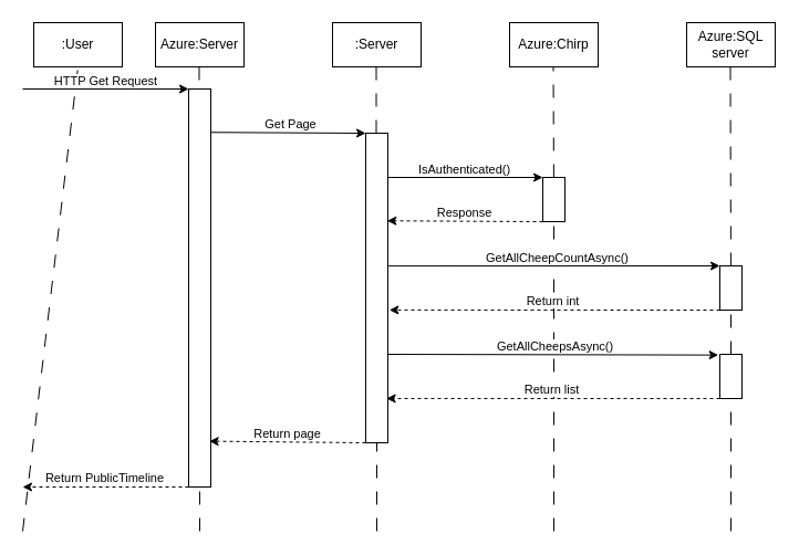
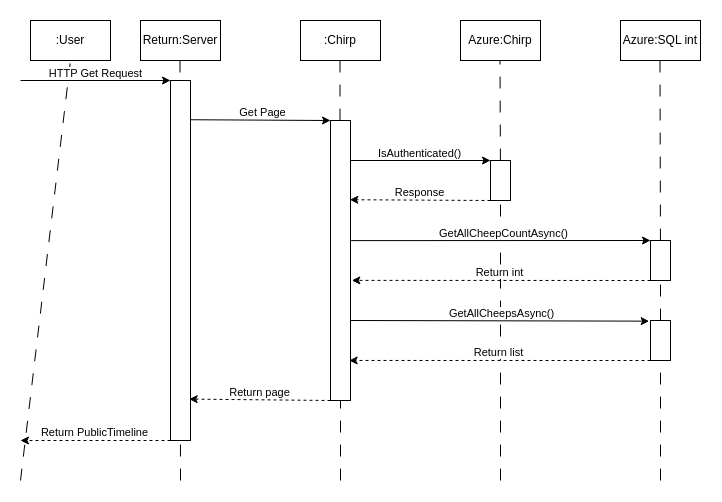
  <mxCell id="0" />
  <mxCell id="1" parent="0" />
  <mxCell id="2" value=":User" style="rounded=0;whiteSpace=wrap;html=1;" vertex="1" parent="1"><mxGeometry x="30" y="20" width="80" height="40" as="geometry" /></mxCell>
- <mxCell id="3" value="Azure:Server" style="rounded=0;whiteSpace=wrap;html=1;" vertex="1" parent="1"><mxGeometry x="140" y="20" width="80" height="40" as="geometry" /></mxCell>
- <mxCell id="4" value=":Server" style="rounded=0;whiteSpace=wrap;html=1;" vertex="1" parent="1"><mxGeometry x="300" y="20" width="80" height="40" as="geometry" /></mxCell>
+ <mxCell id="3" value="Return:Server" style="rounded=0;whiteSpace=wrap;html=1;" vertex="1" parent="1"><mxGeometry x="140" y="20" width="80" height="40" as="geometry" /></mxCell>
+ <mxCell id="4" value=":Chirp" style="rounded=0;whiteSpace=wrap;html=1;" vertex="1" parent="1"><mxGeometry x="300" y="20" width="80" height="40" as="geometry" /></mxCell>
  <mxCell id="5" value="Azure:Chirp" style="rounded=0;whiteSpace=wrap;html=1;" vertex="1" parent="1"><mxGeometry x="460" y="20" width="80" height="40" as="geometry" /></mxCell>
- <mxCell id="6" value="Azure:SQL server" style="rounded=0;whiteSpace=wrap;html=1;" vertex="1" parent="1"><mxGeometry x="620" y="20" width="80" height="40" as="geometry" /></mxCell>
+ <mxCell id="6" value="Azure:SQL int" style="rounded=0;whiteSpace=wrap;html=1;" vertex="1" parent="1"><mxGeometry x="620" y="20" width="80" height="40" as="geometry" /></mxCell>
  <mxCell id="7" value="" style="endArrow=none;dashed=1;html=1;rounded=0;entryX=0.5;entryY=1;entryDx=0;entryDy=0;dashPattern=12 12;" edge="1" parent="1" target="2"><mxGeometry width="50" height="50" relative="1" as="geometry"><mxPoint x="20" y="480" as="sourcePoint" /><mxPoint x="360" y="180" as="targetPoint" /></mxGeometry></mxCell>
  <mxCell id="8" value="" style="endArrow=none;dashed=1;html=1;rounded=0;entryX=0.5;entryY=1;entryDx=0;entryDy=0;dashPattern=12 12;" edge="1" parent="1" source="36"><mxGeometry width="50" height="50" relative="1" as="geometry"><mxPoint x="659.5" y="400" as="sourcePoint" /><mxPoint x="659.5" y="60" as="targetPoint" /></mxGeometry></mxCell>
  <mxCell id="9" value="" style="endArrow=none;dashed=1;html=1;rounded=0;entryX=0.5;entryY=1;entryDx=0;entryDy=0;dashPattern=12 12;" edge="1" parent="1"><mxGeometry width="50" height="50" relative="1" as="geometry"><mxPoint x="339.5" y="120" as="sourcePoint" /><mxPoint x="339.5" y="60" as="targetPoint" /><Array as="points" /></mxGeometry></mxCell>
  <mxCell id="10" value="" style="endArrow=none;dashed=1;html=1;rounded=0;entryX=0.5;entryY=1;entryDx=0;entryDy=0;dashPattern=12 12;" edge="1" parent="1"><mxGeometry width="50" height="50" relative="1" as="geometry"><mxPoint x="499.917" y="160" as="sourcePoint" /><mxPoint x="499.5" y="60" as="targetPoint" /></mxGeometry></mxCell>
  <mxCell id="11" value="" style="endArrow=none;dashed=1;html=1;rounded=0;entryX=0.5;entryY=1;entryDx=0;entryDy=0;dashPattern=12 12;" edge="1" parent="1"><mxGeometry width="50" height="50" relative="1" as="geometry"><mxPoint x="180" y="480" as="sourcePoint" /><mxPoint x="179.5" y="60" as="targetPoint" /></mxGeometry></mxCell>
  <mxCell id="12" value="" style="endArrow=classic;html=1;rounded=0;entryX=0;entryY=0;entryDx=0;entryDy=0;" edge="1" parent="1" target="24"><mxGeometry width="50" height="50" relative="1" as="geometry"><mxPoint x="20" y="80" as="sourcePoint" /><mxPoint x="180" y="80" as="targetPoint" /></mxGeometry></mxCell>
  <mxCell id="13" value="HTTP Get Request" style="edgeLabel;html=1;align=center;verticalAlign=middle;resizable=0;points=[];" vertex="1" connectable="0" parent="12"><mxGeometry x="-0.01" y="2" relative="1" as="geometry"><mxPoint y="-6" as="offset" /></mxGeometry></mxCell>
  <mxCell id="14" value="" style="endArrow=classic;html=1;rounded=0;entryX=0;entryY=0;entryDx=0;entryDy=0;" edge="1" parent="1" target="26"><mxGeometry width="50" height="50" relative="1" as="geometry"><mxPoint x="350" y="160" as="sourcePoint" /><mxPoint x="340" y="120" as="targetPoint" /></mxGeometry></mxCell>
  <mxCell id="15" value="IsAuthenticated()" style="edgeLabel;html=1;align=center;verticalAlign=middle;resizable=0;points=[];" vertex="1" connectable="0" parent="14"><mxGeometry x="-0.035" y="-1" relative="1" as="geometry"><mxPoint y="-9" as="offset" /></mxGeometry></mxCell>
  <mxCell id="16" value="" style="endArrow=classic;html=1;rounded=0;strokeColor=default;dashed=1;entryX=0.967;entryY=0.283;entryDx=0;entryDy=0;entryPerimeter=0;exitX=0;exitY=1;exitDx=0;exitDy=0;" edge="1" parent="1" source="26" target="30"><mxGeometry width="50" height="50" relative="1" as="geometry"><mxPoint x="340" y="160" as="sourcePoint" /><mxPoint x="190" y="160" as="targetPoint" /></mxGeometry></mxCell>
  <mxCell id="17" value="Response" style="edgeLabel;html=1;align=center;verticalAlign=middle;resizable=0;points=[];" vertex="1" connectable="0" parent="16"><mxGeometry x="0.017" y="-2" relative="1" as="geometry"><mxPoint y="-6" as="offset" /></mxGeometry></mxCell>
  <mxCell id="18" value="" style="endArrow=classic;html=1;rounded=0;exitX=1;exitY=0.109;exitDx=0;exitDy=0;exitPerimeter=0;entryX=0;entryY=0;entryDx=0;entryDy=0;" edge="1" parent="1" source="24" target="30"><mxGeometry width="50" height="50" relative="1" as="geometry"><mxPoint x="180" y="200" as="sourcePoint" /><mxPoint x="500" y="200" as="targetPoint" /></mxGeometry></mxCell>
  <mxCell id="19" value="Get Page" style="edgeLabel;html=1;align=center;verticalAlign=middle;resizable=0;points=[];" vertex="1" connectable="0" parent="18"><mxGeometry x="0.019" y="2" relative="1" as="geometry"><mxPoint y="-6" as="offset" /></mxGeometry></mxCell>
  <mxCell id="20" value="" style="endArrow=classic;html=1;rounded=0;strokeColor=default;dashed=1;entryX=0.933;entryY=0.885;entryDx=0;entryDy=0;entryPerimeter=0;exitX=0;exitY=1;exitDx=0;exitDy=0;" edge="1" parent="1" source="30" target="24"><mxGeometry width="50" height="50" relative="1" as="geometry"><mxPoint x="500" y="320" as="sourcePoint" /><mxPoint x="180" y="320" as="targetPoint" /></mxGeometry></mxCell>
  <mxCell id="21" value="Return page" style="edgeLabel;html=1;align=center;verticalAlign=middle;resizable=0;points=[];" vertex="1" connectable="0" parent="20"><mxGeometry x="0.017" y="-2" relative="1" as="geometry"><mxPoint y="-6" as="offset" /></mxGeometry></mxCell>
  <mxCell id="22" value="" style="endArrow=classic;html=1;rounded=0;strokeColor=default;dashed=1;exitX=0;exitY=1;exitDx=0;exitDy=0;" edge="1" parent="1" source="24"><mxGeometry width="50" height="50" relative="1" as="geometry"><mxPoint x="180" y="360" as="sourcePoint" /><mxPoint x="20" y="440" as="targetPoint" /></mxGeometry></mxCell>
  <mxCell id="23" value="Return PublicTimeline" style="edgeLabel;html=1;align=center;verticalAlign=middle;resizable=0;points=[];" vertex="1" connectable="0" parent="22"><mxGeometry x="0.017" y="-2" relative="1" as="geometry"><mxPoint y="-6" as="offset" /></mxGeometry></mxCell>
  <mxCell id="24" value="" style="rounded=0;whiteSpace=wrap;html=1;" vertex="1" parent="1"><mxGeometry x="170" y="80" width="20" height="360" as="geometry" /></mxCell>
  <mxCell id="25" value="" style="endArrow=none;dashed=1;html=1;rounded=0;entryX=0.5;entryY=1;entryDx=0;entryDy=0;dashPattern=12 12;" edge="1" parent="1"><mxGeometry width="50" height="50" relative="1" as="geometry"><mxPoint x="500" y="480" as="sourcePoint" /><mxPoint x="500" y="200" as="targetPoint" /></mxGeometry></mxCell>
  <mxCell id="26" value="" style="rounded=0;whiteSpace=wrap;html=1;" vertex="1" parent="1"><mxGeometry x="490" y="160" width="20" height="40" as="geometry" /></mxCell>
  <mxCell id="27" value="" style="endArrow=none;dashed=1;html=1;rounded=0;entryX=0.5;entryY=1;entryDx=0;entryDy=0;dashPattern=12 12;" edge="1" parent="1" target="28"><mxGeometry width="50" height="50" relative="1" as="geometry"><mxPoint x="660" y="480" as="sourcePoint" /><mxPoint x="659.5" y="60" as="targetPoint" /></mxGeometry></mxCell>
  <mxCell id="28" value="" style="rounded=0;whiteSpace=wrap;html=1;" vertex="1" parent="1"><mxGeometry x="650" y="320" width="20" height="40" as="geometry" /></mxCell>
  <mxCell id="29" value="" style="endArrow=none;dashed=1;html=1;rounded=0;entryX=0.5;entryY=1;entryDx=0;entryDy=0;dashPattern=12 12;" edge="1" parent="1" target="30"><mxGeometry width="50" height="50" relative="1" as="geometry"><mxPoint x="340" y="480" as="sourcePoint" /><mxPoint x="440" y="60" as="targetPoint" /></mxGeometry></mxCell>
  <mxCell id="30" value="" style="rounded=0;whiteSpace=wrap;html=1;" vertex="1" parent="1"><mxGeometry x="330" y="120" width="20" height="280" as="geometry" /></mxCell>
  <mxCell id="31" value="" style="endArrow=classic;html=1;rounded=0;entryX=0;entryY=0;entryDx=0;entryDy=0;exitX=1.067;exitY=0.712;exitDx=0;exitDy=0;exitPerimeter=0;" edge="1" parent="1"><mxGeometry width="50" height="50" relative="1" as="geometry"><mxPoint x="350" y="320" as="sourcePoint" /><mxPoint x="648.66" y="320.64" as="targetPoint" /></mxGeometry></mxCell>
  <mxCell id="32" value="GetAllCheepsAsync()" style="edgeLabel;html=1;align=center;verticalAlign=middle;resizable=0;points=[];" vertex="1" connectable="0" parent="31"><mxGeometry x="0.013" relative="1" as="geometry"><mxPoint y="-8" as="offset" /></mxGeometry></mxCell>
  <mxCell id="33" value="" style="endArrow=classic;html=1;rounded=0;strokeColor=default;dashed=1;entryX=0.933;entryY=0.857;entryDx=0;entryDy=0;entryPerimeter=0;exitX=0;exitY=1;exitDx=0;exitDy=0;" edge="1" parent="1" source="28" target="30"><mxGeometry width="50" height="50" relative="1" as="geometry"><mxPoint x="660" y="280" as="sourcePoint" /><mxPoint x="500" y="280" as="targetPoint" /></mxGeometry></mxCell>
  <mxCell id="34" value="Return list" style="edgeLabel;html=1;align=center;verticalAlign=middle;resizable=0;points=[];" vertex="1" connectable="0" parent="33"><mxGeometry x="0.017" y="-2" relative="1" as="geometry"><mxPoint y="-6" as="offset" /></mxGeometry></mxCell>
  <mxCell id="35" value="" style="endArrow=none;dashed=1;html=1;rounded=0;entryX=0.5;entryY=1;entryDx=0;entryDy=0;dashPattern=12 12;" edge="1" parent="1" source="28" target="36"><mxGeometry width="50" height="50" relative="1" as="geometry"><mxPoint x="660" y="320" as="sourcePoint" /><mxPoint x="659.5" y="60" as="targetPoint" /></mxGeometry></mxCell>
  <mxCell id="36" value="" style="rounded=0;whiteSpace=wrap;html=1;" vertex="1" parent="1"><mxGeometry x="650" y="240" width="20" height="40" as="geometry" /></mxCell>
  <mxCell id="37" value="" style="endArrow=classic;html=1;rounded=0;entryX=0;entryY=0;entryDx=0;entryDy=0;exitX=1.033;exitY=0.429;exitDx=0;exitDy=0;exitPerimeter=0;" edge="1" parent="1" source="30" target="36"><mxGeometry width="50" height="50" relative="1" as="geometry"><mxPoint x="350" y="240" as="sourcePoint" /><mxPoint x="649" y="241" as="targetPoint" /></mxGeometry></mxCell>
  <mxCell id="38" value="GetAllCheepCountAsync()" style="edgeLabel;html=1;align=center;verticalAlign=middle;resizable=0;points=[];" vertex="1" connectable="0" parent="37"><mxGeometry x="0.013" relative="1" as="geometry"><mxPoint y="-8" as="offset" /></mxGeometry></mxCell>
  <mxCell id="39" value="" style="endArrow=classic;html=1;rounded=0;strokeColor=default;dashed=1;entryX=1.067;entryY=0.571;entryDx=0;entryDy=0;entryPerimeter=0;exitX=0;exitY=1;exitDx=0;exitDy=0;" edge="1" parent="1" source="36" target="30"><mxGeometry width="50" height="50" relative="1" as="geometry"><mxPoint x="651" y="280" as="sourcePoint" /><mxPoint x="350" y="280" as="targetPoint" /></mxGeometry></mxCell>
  <mxCell id="40" value="Return int" style="edgeLabel;html=1;align=center;verticalAlign=middle;resizable=0;points=[];" vertex="1" connectable="0" parent="39"><mxGeometry x="0.017" y="-2" relative="1" as="geometry"><mxPoint y="-6" as="offset" /></mxGeometry></mxCell>
